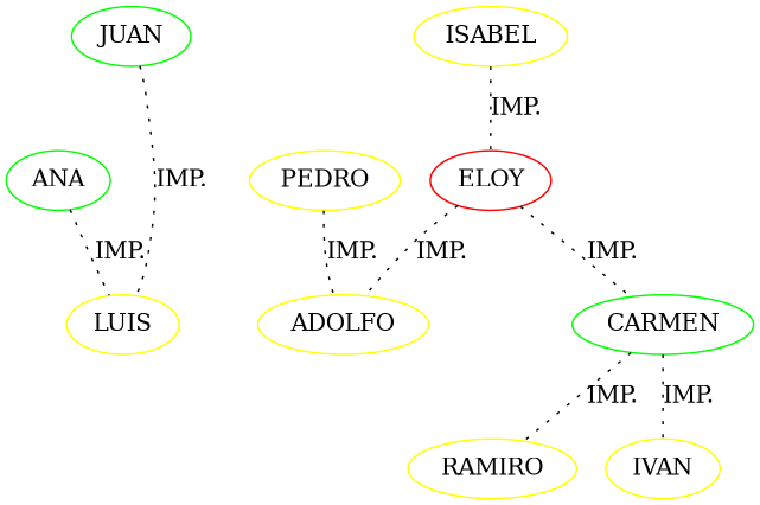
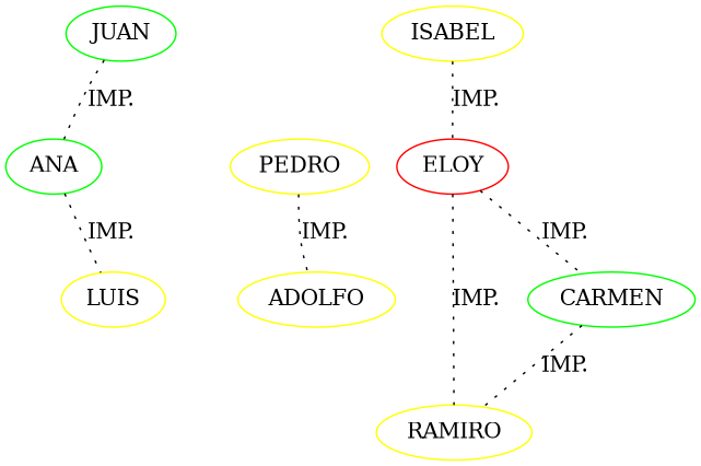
  strict graph {
    node [color=yellow]
    edge [style=dotted]
    n1 [color=green label=ANA]
    n2 [label=LUIS]
    n3 [color=green label=JUAN]
    n4 [label=PEDRO]
    n5 [label=ADOLFO]
    n6 [color=green label=CARMEN]
    n7 [label=RAMIRO]
-   n8 [label=IVAN]
    n9 [color=red label=ELOY]
    n10 [label=ISABEL]
    n1 -- n2 [label="IMP."]
-   n3 -- n2 [label="IMP."]
+   n3 -- n1 [label="IMP."]
    n4 -- n5 [label="IMP."]
    n6 -- n7 [label="IMP."]
-   n6 -- n8 [label="IMP."]
-   n9 -- n5 [label="IMP."]
+   n9 -- n7 [label="IMP."]
    n9 -- n6 [label="IMP."]
    n10 -- n9 [label="IMP."]
  }
